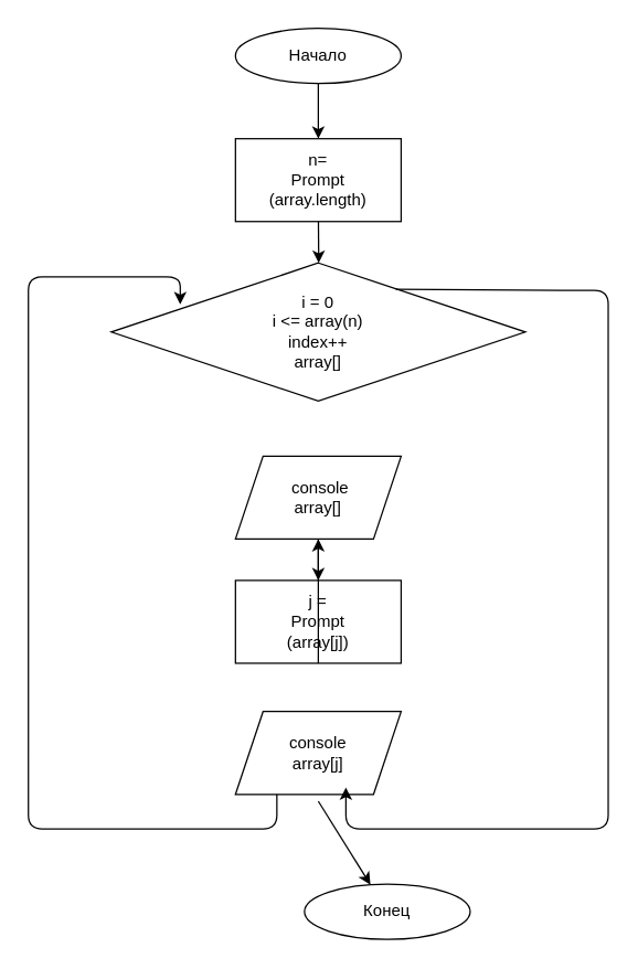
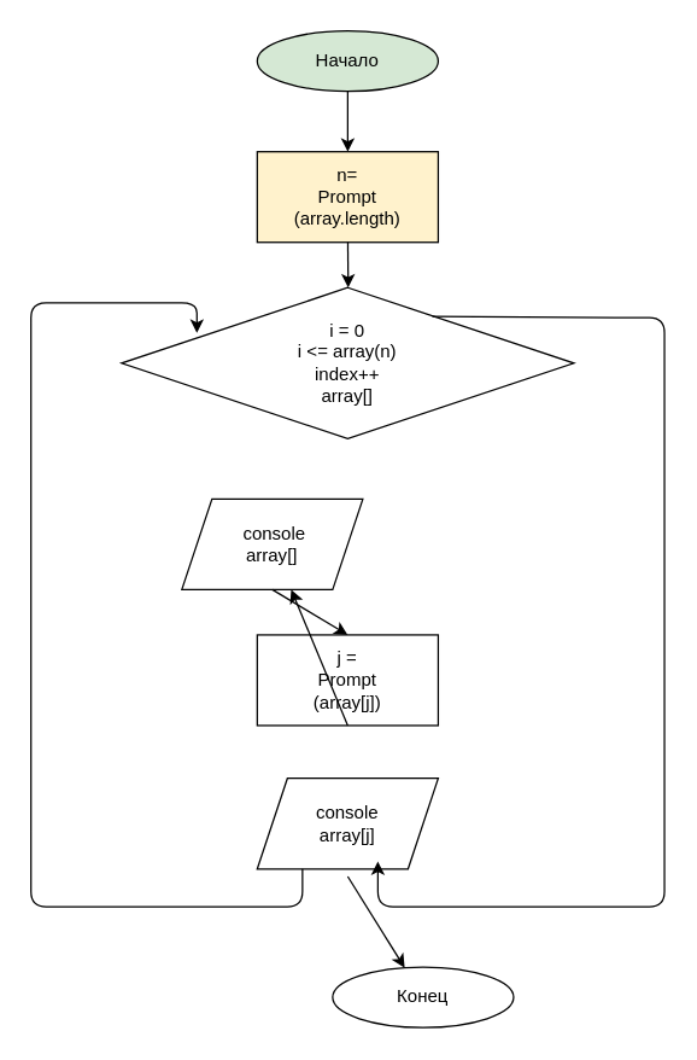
  <mxCell id="0" />
  <mxCell id="1" parent="0" />
  <mxCell id="2" value="" style="endArrow=classic;html=1;exitX=0.5;exitY=1;exitDx=0;exitDy=0;entryX=0.5;entryY=0;entryDx=0;entryDy=0;" parent="1" edge="1"><mxGeometry width="50" height="50" relative="1" as="geometry"><mxPoint x="230" y="60" as="sourcePoint" /><mxPoint x="230" y="100" as="targetPoint" /></mxGeometry></mxCell>
  <mxCell id="3" value="i = 0&lt;br&gt;i &amp;lt;= array(n)&lt;br&gt;index++&lt;br&gt;array[]" style="rhombus;whiteSpace=wrap;html=1;" parent="1" vertex="1"><mxGeometry x="80" y="190" width="300" height="100" as="geometry" /></mxCell>
- <mxCell id="4" value="&amp;nbsp;console&lt;br&gt;array[]" style="shape=parallelogram;perimeter=parallelogramPerimeter;whiteSpace=wrap;html=1;fixedSize=1;" parent="1" vertex="1"><mxGeometry x="170" y="330" width="120" height="60" as="geometry" /></mxCell>
+ <mxCell id="4" value="&amp;nbsp;console&lt;br&gt;array[]" style="shape=parallelogram;perimeter=parallelogramPerimeter;whiteSpace=wrap;html=1;fixedSize=1;" parent="1" vertex="1"><mxGeometry x="120" y="330" width="120" height="60" as="geometry" /></mxCell>
  <mxCell id="5" value="" style="endArrow=classic;html=1;" parent="1" edge="1"><mxGeometry width="50" height="50" relative="1" as="geometry"><mxPoint x="200" y="550" as="sourcePoint" /><mxPoint x="130" y="220" as="targetPoint" /><Array as="points"><mxPoint x="200" y="600" /><mxPoint x="20" y="600" /><mxPoint x="20" y="200" /><mxPoint x="130" y="200" /></Array></mxGeometry></mxCell>
  <mxCell id="6" value="" style="endArrow=classic;html=1;exitX=0.5;exitY=1;exitDx=0;exitDy=0;entryX=0.586;entryY=0;entryDx=0;entryDy=0;entryPerimeter=0;" parent="1" edge="1"><mxGeometry width="50" height="50" relative="1" as="geometry"><mxPoint x="230" y="150" as="sourcePoint" /><mxPoint x="230.32" y="190" as="targetPoint" /></mxGeometry></mxCell>
  <mxCell id="7" value="" style="endArrow=classic;html=1;entryX=0.5;entryY=0;entryDx=0;entryDy=0;exitX=0.5;exitY=1;exitDx=0;exitDy=0;" parent="1" source="4" edge="1"><mxGeometry width="50" height="50" relative="1" as="geometry"><mxPoint x="230" y="480" as="sourcePoint" /><mxPoint x="230" y="420" as="targetPoint" /></mxGeometry></mxCell>
- <mxCell id="8" value="Начало" style="ellipse;whiteSpace=wrap;html=1;" vertex="1" parent="1"><mxGeometry x="170" y="20" width="120" height="40" as="geometry" /></mxCell>
+ <mxCell id="8" value="Начало" style="ellipse;whiteSpace=wrap;html=1;fillColor=#d5e8d4;" vertex="1" parent="1"><mxGeometry x="170" y="20" width="120" height="40" as="geometry" /></mxCell>
  <mxCell id="9" value="Конец" style="ellipse;whiteSpace=wrap;html=1;" vertex="1" parent="1"><mxGeometry x="220" y="640" width="120" height="40" as="geometry" /></mxCell>
- <mxCell id="10" value="n=&lt;br&gt;Prompt&lt;br&gt;(array.length)" style="rounded=0;whiteSpace=wrap;html=1;" vertex="1" parent="1"><mxGeometry x="170" y="100" width="120" height="60" as="geometry" /></mxCell>
+ <mxCell id="10" value="n=&lt;br&gt;Prompt&lt;br&gt;(array.length)" style="rounded=0;whiteSpace=wrap;html=1;fillColor=#fff2cc;" vertex="1" parent="1"><mxGeometry x="170" y="100" width="120" height="60" as="geometry" /></mxCell>
  <mxCell id="11" value="j =&lt;br&gt;Prompt&lt;br&gt;(array[j])" style="rounded=0;whiteSpace=wrap;html=1;" vertex="1" parent="1"><mxGeometry x="170" y="420" width="120" height="60" as="geometry" /></mxCell>
  <mxCell id="12" value="console&lt;br&gt;array[j]" style="shape=parallelogram;perimeter=parallelogramPerimeter;whiteSpace=wrap;html=1;fixedSize=1;" vertex="1" parent="1"><mxGeometry x="170" y="515" width="120" height="60" as="geometry" /></mxCell>
  <mxCell id="13" value="" style="endArrow=classic;html=1;exitX=0.687;exitY=0.19;exitDx=0;exitDy=0;exitPerimeter=0;" edge="1" parent="1" source="3"><mxGeometry width="50" height="50" relative="1" as="geometry"><mxPoint x="210" y="350" as="sourcePoint" /><mxPoint x="250" y="570" as="targetPoint" /><Array as="points"><mxPoint x="440" y="210" /><mxPoint x="440" y="600" /><mxPoint x="250" y="600" /></Array></mxGeometry></mxCell>
  <mxCell id="14" value="" style="endArrow=classic;html=1;exitX=0.5;exitY=1;exitDx=0;exitDy=0;" edge="1" parent="1" source="11" target="4"><mxGeometry width="50" height="50" relative="1" as="geometry"><mxPoint x="210" y="550" as="sourcePoint" /><mxPoint x="260" y="500" as="targetPoint" /></mxGeometry></mxCell>
  <mxCell id="15" value="" style="endArrow=classic;html=1;" edge="1" parent="1" target="9"><mxGeometry width="50" height="50" relative="1" as="geometry"><mxPoint x="230" y="580" as="sourcePoint" /><mxPoint x="260" y="500" as="targetPoint" /></mxGeometry></mxCell>
